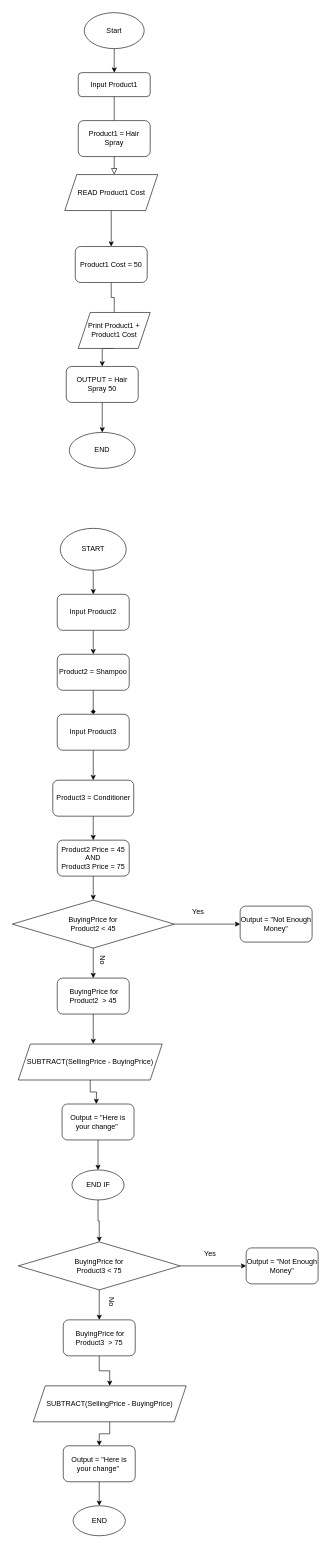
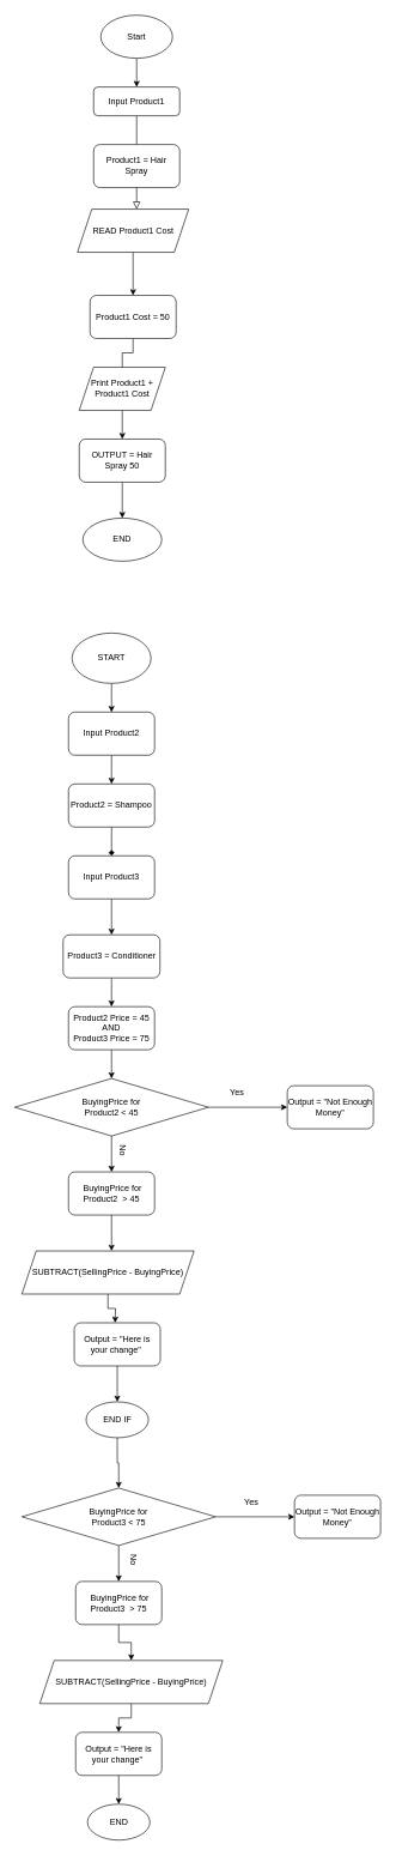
  <mxCell id="0" />
  <mxCell id="1" parent="0" />
  <mxCell id="2" value="" style="rounded=0;html=1;jettySize=auto;orthogonalLoop=1;fontSize=11;endArrow=block;endFill=0;endSize=8;strokeWidth=1;shadow=0;labelBackgroundColor=none;edgeStyle=orthogonalEdgeStyle;" parent="1" source="3" edge="1"><mxGeometry relative="1" as="geometry"><mxPoint x="190" y="290" as="targetPoint" /></mxGeometry></mxCell>
  <mxCell id="3" value="Input Product1" style="rounded=1;whiteSpace=wrap;html=1;fontSize=12;glass=0;strokeWidth=1;shadow=0;" parent="1" vertex="1"><mxGeometry x="130" width="120" height="40" as="geometry" y="120" /></mxCell>
  <mxCell id="4" style="edgeStyle=orthogonalEdgeStyle;rounded=0;orthogonalLoop=1;jettySize=auto;html=1;" edge="1" parent="1" source="5" target="3"><mxGeometry relative="1" as="geometry" /></mxCell>
  <mxCell id="5" value="Start" style="ellipse;whiteSpace=wrap;html=1;" vertex="1" parent="1"><mxGeometry x="140" y="20" width="100" height="60" as="geometry" /></mxCell>
  <mxCell id="6" style="edgeStyle=orthogonalEdgeStyle;rounded=0;orthogonalLoop=1;jettySize=auto;html=1;exitX=0.5;exitY=1;exitDx=0;exitDy=0;entryX=0.5;entryY=0;entryDx=0;entryDy=0;" edge="1" parent="1" source="7" target="9"><mxGeometry relative="1" as="geometry" /></mxCell>
- <mxCell id="7" value="&lt;span&gt;Print Product1 + Product1 Cost&lt;/span&gt;" style="shape=parallelogram;perimeter=parallelogramPerimeter;whiteSpace=wrap;html=1;fixedSize=1;" vertex="1" parent="1"><mxGeometry x="130" y="520" width="120" height="60" as="geometry" /></mxCell>
+ <mxCell id="7" value="&lt;span&gt;Print Product1 + Product1 Cost&lt;/span&gt;" style="shape=parallelogram;perimeter=parallelogramPerimeter;whiteSpace=wrap;html=1;fixedSize=1;" vertex="1" parent="1"><mxGeometry x="110" y="510" width="120" height="60" as="geometry" /></mxCell>
  <mxCell id="8" style="edgeStyle=orthogonalEdgeStyle;rounded=0;orthogonalLoop=1;jettySize=auto;html=1;exitX=0.5;exitY=1;exitDx=0;exitDy=0;" edge="1" parent="1" source="9" target="15"><mxGeometry relative="1" as="geometry" /></mxCell>
  <mxCell id="9" value="OUTPUT = Hair Spray 50" style="rounded=1;whiteSpace=wrap;html=1;" vertex="1" parent="1"><mxGeometry x="110" y="610" width="120" height="60" as="geometry" /></mxCell>
  <mxCell id="10" style="edgeStyle=orthogonalEdgeStyle;rounded=0;orthogonalLoop=1;jettySize=auto;html=1;exitX=0.5;exitY=1;exitDx=0;exitDy=0;endArrow=none;" edge="1" parent="1" source="11" target="7"><mxGeometry relative="1" as="geometry" /></mxCell>
  <mxCell id="11" value="&lt;span&gt;Product1 Cost = 50&lt;/span&gt;" style="rounded=1;whiteSpace=wrap;html=1;" vertex="1" parent="1"><mxGeometry x="125" y="410" width="120" height="60" as="geometry" /></mxCell>
  <mxCell id="12" style="edgeStyle=orthogonalEdgeStyle;rounded=0;orthogonalLoop=1;jettySize=auto;html=1;exitX=0.5;exitY=1;exitDx=0;exitDy=0;" edge="1" parent="1" source="13" target="11"><mxGeometry relative="1" as="geometry" /></mxCell>
  <mxCell id="13" value="&lt;span&gt;READ Product1 Cost&lt;/span&gt;" style="shape=parallelogram;perimeter=parallelogramPerimeter;whiteSpace=wrap;html=1;fixedSize=1;" vertex="1" parent="1"><mxGeometry x="107.5" y="290" width="155" height="60" as="geometry" /></mxCell>
  <mxCell id="14" value="&lt;span&gt;Product1 = Hair Spray&lt;/span&gt;" style="rounded=1;whiteSpace=wrap;html=1;" vertex="1" parent="1"><mxGeometry x="130" y="200" width="120" height="60" as="geometry" /></mxCell>
  <mxCell id="15" value="END" style="ellipse;whiteSpace=wrap;html=1;" vertex="1" parent="1"><mxGeometry x="115" y="720" width="110" height="60" as="geometry" /></mxCell>
  <mxCell id="16" style="edgeStyle=orthogonalEdgeStyle;rounded=0;orthogonalLoop=1;jettySize=auto;html=1;exitX=0.5;exitY=1;exitDx=0;exitDy=0;" edge="1" parent="1" source="17"><mxGeometry relative="1" as="geometry"><mxPoint x="155" y="990" as="targetPoint" /></mxGeometry></mxCell>
  <mxCell id="17" value="START" style="ellipse;whiteSpace=wrap;html=1;" vertex="1" parent="1"><mxGeometry x="100" y="880" width="110" height="70" as="geometry" /></mxCell>
  <mxCell id="18" style="edgeStyle=orthogonalEdgeStyle;rounded=0;orthogonalLoop=1;jettySize=auto;html=1;exitX=0.5;exitY=1;exitDx=0;exitDy=0;" edge="1" parent="1" source="19"><mxGeometry relative="1" as="geometry"><mxPoint x="155" y="1090" as="targetPoint" /></mxGeometry></mxCell>
  <mxCell id="19" value="Input Product2" style="rounded=1;whiteSpace=wrap;html=1;" vertex="1" parent="1"><mxGeometry x="95" y="990" width="120" height="60" as="geometry" /></mxCell>
  <mxCell id="20" style="edgeStyle=orthogonalEdgeStyle;rounded=0;orthogonalLoop=1;jettySize=auto;html=1;exitX=0.5;exitY=1;exitDx=0;exitDy=0;entryX=0.5;entryY=0;entryDx=0;entryDy=0;endArrow=diamond;" edge="1" parent="1" source="21" target="23"><mxGeometry relative="1" as="geometry" /></mxCell>
  <mxCell id="21" value="Product2 = Shampoo" style="rounded=1;whiteSpace=wrap;html=1;" vertex="1" parent="1"><mxGeometry x="95" y="1090" width="120" height="60" as="geometry" /></mxCell>
  <mxCell id="22" style="edgeStyle=orthogonalEdgeStyle;rounded=0;orthogonalLoop=1;jettySize=auto;html=1;exitX=0.5;exitY=1;exitDx=0;exitDy=0;entryX=0.5;entryY=0;entryDx=0;entryDy=0;" edge="1" parent="1" source="23" target="25"><mxGeometry relative="1" as="geometry" /></mxCell>
  <mxCell id="23" value="Input Product3" style="rounded=1;whiteSpace=wrap;html=1;" vertex="1" parent="1"><mxGeometry x="95" y="1190" width="120" height="60" as="geometry" /></mxCell>
  <mxCell id="24" style="edgeStyle=orthogonalEdgeStyle;rounded=0;orthogonalLoop=1;jettySize=auto;html=1;exitX=0.5;exitY=1;exitDx=0;exitDy=0;" edge="1" parent="1" source="25"><mxGeometry relative="1" as="geometry"><mxPoint x="155" y="1400" as="targetPoint" /></mxGeometry></mxCell>
  <mxCell id="25" value="&lt;span&gt;Product3 = Conditioner&lt;/span&gt;" style="rounded=1;whiteSpace=wrap;html=1;" vertex="1" parent="1"><mxGeometry x="87.5" y="1300" width="135" height="60" as="geometry" /></mxCell>
  <mxCell id="26" style="edgeStyle=orthogonalEdgeStyle;rounded=0;orthogonalLoop=1;jettySize=auto;html=1;exitX=0.5;exitY=1;exitDx=0;exitDy=0;" edge="1" parent="1" source="27" target="30"><mxGeometry relative="1" as="geometry" /></mxCell>
  <mxCell id="27" value="Product2 Price = 45&lt;br&gt;AND&lt;br&gt;Product3 Price = 75" style="rounded=1;whiteSpace=wrap;html=1;" vertex="1" parent="1"><mxGeometry x="95" y="1400" width="120" height="60" as="geometry" /></mxCell>
  <mxCell id="28" style="edgeStyle=orthogonalEdgeStyle;rounded=0;orthogonalLoop=1;jettySize=auto;html=1;exitX=1;exitY=0.5;exitDx=0;exitDy=0;" edge="1" parent="1" source="30"><mxGeometry relative="1" as="geometry"><mxPoint x="400" y="1540" as="targetPoint" /></mxGeometry></mxCell>
  <mxCell id="29" style="edgeStyle=orthogonalEdgeStyle;rounded=0;orthogonalLoop=1;jettySize=auto;html=1;exitX=0.5;exitY=1;exitDx=0;exitDy=0;" edge="1" parent="1" source="30"><mxGeometry relative="1" as="geometry"><mxPoint x="155" y="1630" as="targetPoint" /></mxGeometry></mxCell>
  <mxCell id="30" value="BuyingPrice for&lt;br&gt;Product2 &amp;lt; 45" style="rhombus;whiteSpace=wrap;html=1;" vertex="1" parent="1"><mxGeometry x="20" y="1500" width="270" height="80" as="geometry" /></mxCell>
  <mxCell id="31" value="Yes" style="text;html=1;strokeColor=none;fillColor=none;align=center;verticalAlign=middle;whiteSpace=wrap;rounded=0;" vertex="1" parent="1"><mxGeometry x="310" y="1510" width="40" height="20" as="geometry" /></mxCell>
  <mxCell id="32" value="Output = &quot;Not Enough Money&quot;" style="rounded=1;whiteSpace=wrap;html=1;" vertex="1" parent="1"><mxGeometry x="400" y="1510" width="120" height="60" as="geometry" /></mxCell>
  <mxCell id="33" value="No" style="text;html=1;strokeColor=none;fillColor=none;align=center;verticalAlign=middle;whiteSpace=wrap;rounded=0;rotation=90;" vertex="1" parent="1"><mxGeometry x="150" y="1590" width="40" height="20" as="geometry" /></mxCell>
  <mxCell id="34" style="edgeStyle=orthogonalEdgeStyle;rounded=0;orthogonalLoop=1;jettySize=auto;html=1;exitX=0.5;exitY=1;exitDx=0;exitDy=0;" edge="1" parent="1" source="35"><mxGeometry relative="1" as="geometry"><mxPoint x="155" y="1740" as="targetPoint" /></mxGeometry></mxCell>
  <mxCell id="35" value="&amp;nbsp;BuyingPrice for Product2&amp;nbsp; &amp;gt; 45" style="rounded=1;whiteSpace=wrap;html=1;" vertex="1" parent="1"><mxGeometry x="95" y="1630" width="120" height="60" as="geometry" /></mxCell>
  <mxCell id="36" style="edgeStyle=orthogonalEdgeStyle;rounded=0;orthogonalLoop=1;jettySize=auto;html=1;exitX=0.5;exitY=1;exitDx=0;exitDy=0;" edge="1" parent="1" source="37"><mxGeometry relative="1" as="geometry"><mxPoint x="160" y="1840" as="targetPoint" /></mxGeometry></mxCell>
  <mxCell id="37" value="SUBTRACT(SellingPrice - BuyingPrice)" style="shape=parallelogram;perimeter=parallelogramPerimeter;whiteSpace=wrap;html=1;fixedSize=1;" vertex="1" parent="1"><mxGeometry x="30" y="1740" width="240" height="60" as="geometry" /></mxCell>
  <mxCell id="38" style="edgeStyle=orthogonalEdgeStyle;rounded=0;orthogonalLoop=1;jettySize=auto;html=1;exitX=0.5;exitY=1;exitDx=0;exitDy=0;entryX=0.5;entryY=0;entryDx=0;entryDy=0;" edge="1" parent="1" source="39" target="41"><mxGeometry relative="1" as="geometry" /></mxCell>
  <mxCell id="39" value="Output = &quot;Here is your change&quot;&amp;nbsp;" style="rounded=1;whiteSpace=wrap;html=1;" vertex="1" parent="1"><mxGeometry x="103" y="1840" width="120" height="60" as="geometry" /></mxCell>
  <mxCell id="40" style="edgeStyle=orthogonalEdgeStyle;rounded=0;orthogonalLoop=1;jettySize=auto;html=1;exitX=0.5;exitY=1;exitDx=0;exitDy=0;entryX=0.5;entryY=0;entryDx=0;entryDy=0;" edge="1" parent="1" source="41" target="44"><mxGeometry relative="1" as="geometry" /></mxCell>
  <mxCell id="41" value="END IF" style="ellipse;whiteSpace=wrap;html=1;" vertex="1" parent="1"><mxGeometry x="119.5" y="1950" width="87" height="50" as="geometry" /></mxCell>
  <mxCell id="42" style="edgeStyle=orthogonalEdgeStyle;rounded=0;orthogonalLoop=1;jettySize=auto;html=1;exitX=1;exitY=0.5;exitDx=0;exitDy=0;" edge="1" parent="1" source="44"><mxGeometry relative="1" as="geometry"><mxPoint x="410" y="2110" as="targetPoint" /></mxGeometry></mxCell>
  <mxCell id="43" style="edgeStyle=orthogonalEdgeStyle;rounded=0;orthogonalLoop=1;jettySize=auto;html=1;exitX=0.5;exitY=1;exitDx=0;exitDy=0;" edge="1" parent="1" source="44" target="47"><mxGeometry relative="1" as="geometry" /></mxCell>
  <mxCell id="44" value="BuyingPrice for&lt;br&gt;Product3 &amp;lt; 75" style="rhombus;whiteSpace=wrap;html=1;" vertex="1" parent="1"><mxGeometry x="30" y="2070" width="270" height="80" as="geometry" /></mxCell>
  <mxCell id="45" value="Output = &quot;Not Enough Money&quot;" style="rounded=1;whiteSpace=wrap;html=1;" vertex="1" parent="1"><mxGeometry x="410" y="2080" width="120" height="60" as="geometry" /></mxCell>
  <mxCell id="46" style="edgeStyle=orthogonalEdgeStyle;rounded=0;orthogonalLoop=1;jettySize=auto;html=1;exitX=0.5;exitY=1;exitDx=0;exitDy=0;entryX=0.5;entryY=0;entryDx=0;entryDy=0;" edge="1" parent="1" source="47" target="49"><mxGeometry relative="1" as="geometry" /></mxCell>
  <mxCell id="47" value="&amp;nbsp;BuyingPrice for Product3&amp;nbsp; &amp;gt; 75" style="rounded=1;whiteSpace=wrap;html=1;" vertex="1" parent="1"><mxGeometry x="105" y="2200" width="120" height="60" as="geometry" /></mxCell>
  <mxCell id="48" style="edgeStyle=orthogonalEdgeStyle;rounded=0;orthogonalLoop=1;jettySize=auto;html=1;exitX=0.5;exitY=1;exitDx=0;exitDy=0;entryX=0.5;entryY=0;entryDx=0;entryDy=0;" edge="1" parent="1" source="49" target="51"><mxGeometry relative="1" as="geometry" /></mxCell>
  <mxCell id="49" value="SUBTRACT(SellingPrice - BuyingPrice)" style="shape=parallelogram;perimeter=parallelogramPerimeter;whiteSpace=wrap;html=1;fixedSize=1;" vertex="1" parent="1"><mxGeometry x="55" y="2310" width="255" height="60" as="geometry" /></mxCell>
  <mxCell id="50" style="edgeStyle=orthogonalEdgeStyle;rounded=0;orthogonalLoop=1;jettySize=auto;html=1;exitX=0.5;exitY=1;exitDx=0;exitDy=0;entryX=0.5;entryY=0;entryDx=0;entryDy=0;" edge="1" parent="1" source="51" target="52"><mxGeometry relative="1" as="geometry" /></mxCell>
  <mxCell id="51" value="Output = &quot;Here is your change&quot;&amp;nbsp;" style="rounded=1;whiteSpace=wrap;html=1;" vertex="1" parent="1"><mxGeometry x="105" y="2410" width="120" height="60" as="geometry" /></mxCell>
  <mxCell id="52" value="END" style="ellipse;whiteSpace=wrap;html=1;" vertex="1" parent="1"><mxGeometry x="121.5" y="2510" width="87" height="50" as="geometry" /></mxCell>
  <mxCell id="53" value="Yes" style="text;html=1;strokeColor=none;fillColor=none;align=center;verticalAlign=middle;whiteSpace=wrap;rounded=0;" vertex="1" parent="1"><mxGeometry x="330" y="2080" width="40" height="20" as="geometry" /></mxCell>
  <mxCell id="54" value="No" style="text;html=1;strokeColor=none;fillColor=none;align=center;verticalAlign=middle;whiteSpace=wrap;rounded=0;rotation=90;" vertex="1" parent="1"><mxGeometry x="165" y="2160" width="40" height="20" as="geometry" /></mxCell>
